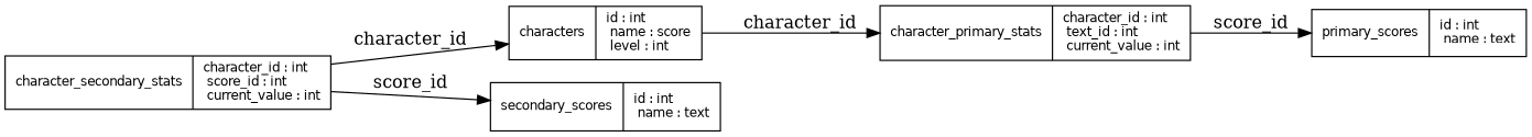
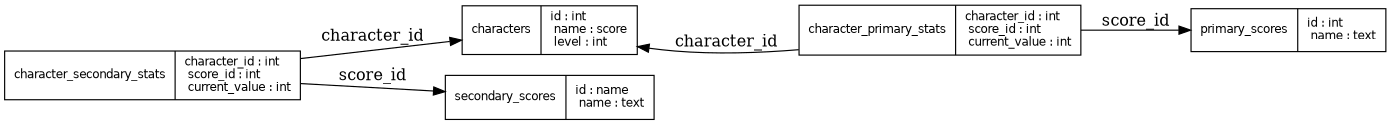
  digraph {
    rankdir=LR
    node [fontname=Helvetica fontsize=10 shape=record]
    n1 [label="{ characters | id : int\l name : score\l level : int\l }"]
    n2 [label="{ primary_scores | id : int\l name : text\l }"]
-   n3 [label="{ secondary_scores | id : int\l name : text\l }"]
-   n4 [label="{ character_primary_stats | character_id : int\l text_id : int\l current_value : int\l }"]
+   n3 [label="{ secondary_scores | id : name\l name : text\l }"]
+   n4 [label="{ character_primary_stats | character_id : int\l score_id : int\l current_value : int\l }"]
    n5 [label="{ character_secondary_stats | character_id : int\l score_id : int\l current_value : int\l }"]
-   n1 -> n4 [label=character_id]
+   n4 -> n1 [label=character_id]
    n4 -> n2 [label=score_id]
    n5 -> n1 [label=character_id]
    n5 -> n3 [label=score_id]
  }
